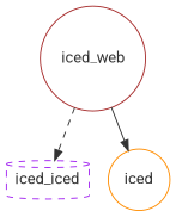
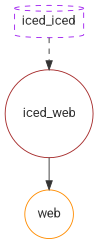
  digraph {
    fontname=Roboto
    newrank=true
    node [fillcolor=white fontcolor="#333333" fontname=Roboto shape=circle style=filled]
    edge [color="#333333"]
    n1 [color=purple label=iced_iced shape=cylinder style=dashed]
    iced_web [color=brown]
-   iced [color=darkorange]
-   iced_web -> n1 [style=dashed]
+   iced [color=darkorange label=web]
+   n1 -> iced_web [style=dashed]
    iced_web -> iced
  }
